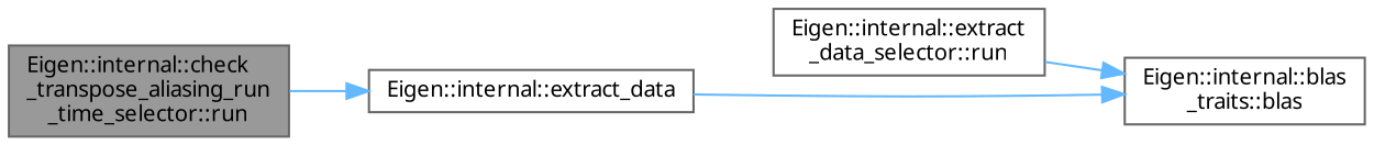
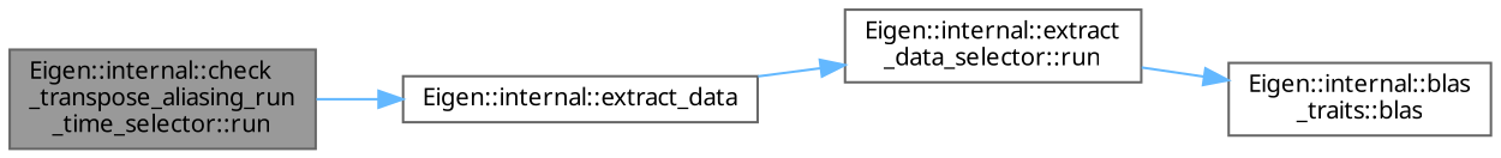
  digraph {
    fontname="Noto Sans"
    rankdir=LR
    node [color=grey40 fillcolor=white fontname="Noto Sans" fontsize=10 shape=box style=filled]
    edge [color=steelblue1 fontname="Noto Sans" fontsize=10 labelfontname=Helvetica labelfontsize=10 style=solid]
    n1 [color=gray40 fillcolor=grey60 fontcolor=black height=0.2 label="Eigen::internal::check\l_transpose_aliasing_run\l_time_selector::run" width=0.4]
    n2 [height=0.2 label="Eigen::internal::extract_data" width=0.4]
    n3 [height=0.2 label="Eigen::internal::extract\l_data_selector::run" width=0.4]
    n4 [height=0.2 label="Eigen::internal::blas\l_traits::blas" width=0.4]
    n1 -> n2
-   n2 -> n4
+   n2 -> n3
    n3 -> n4
  }
